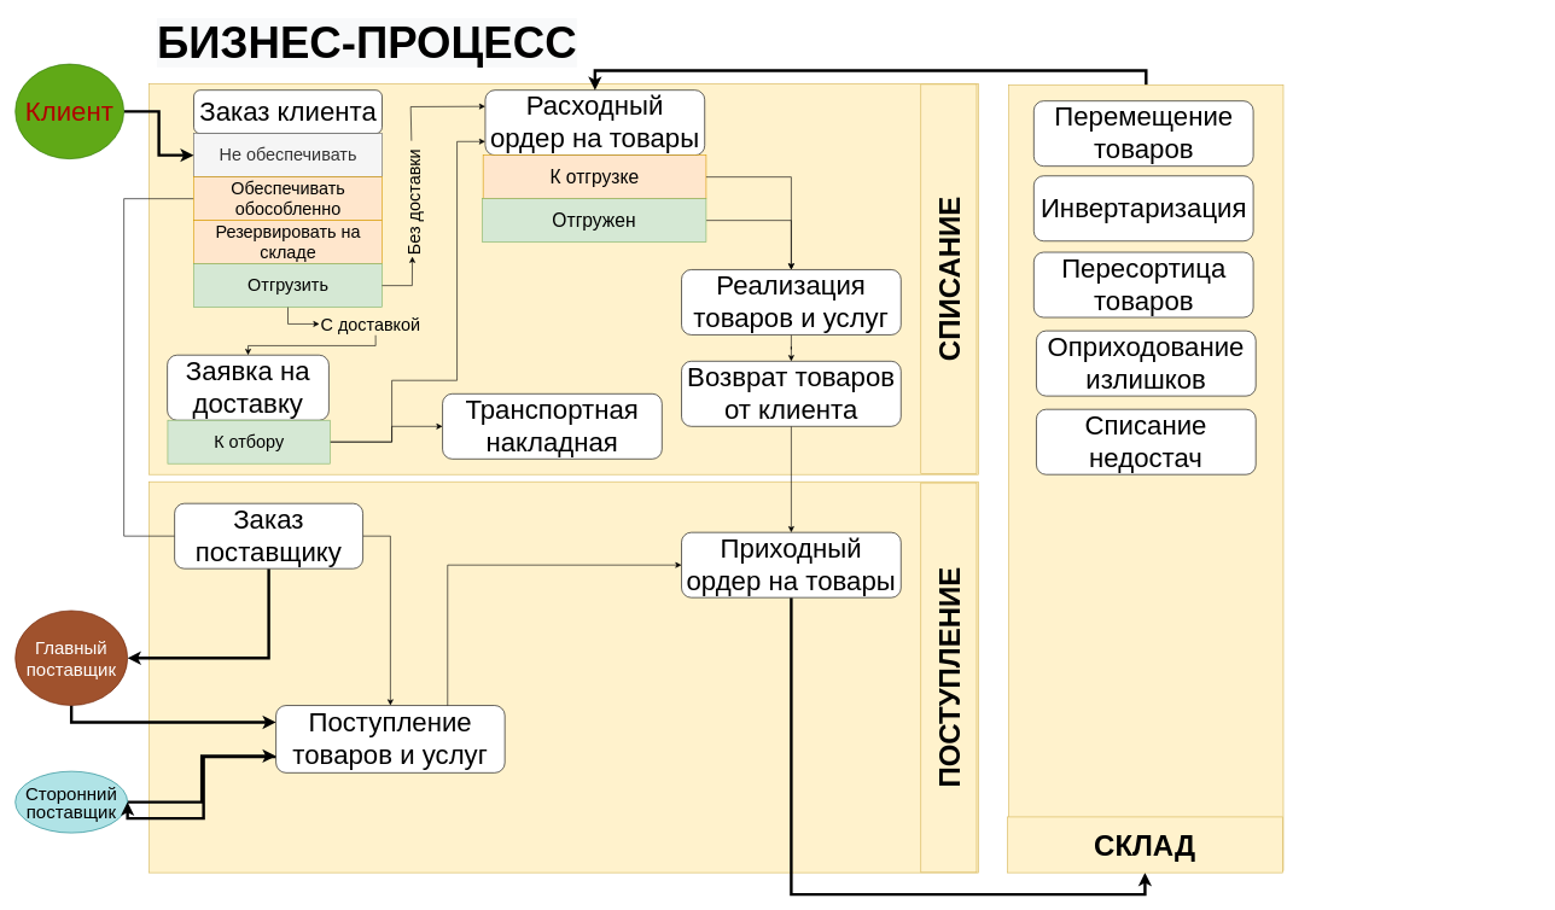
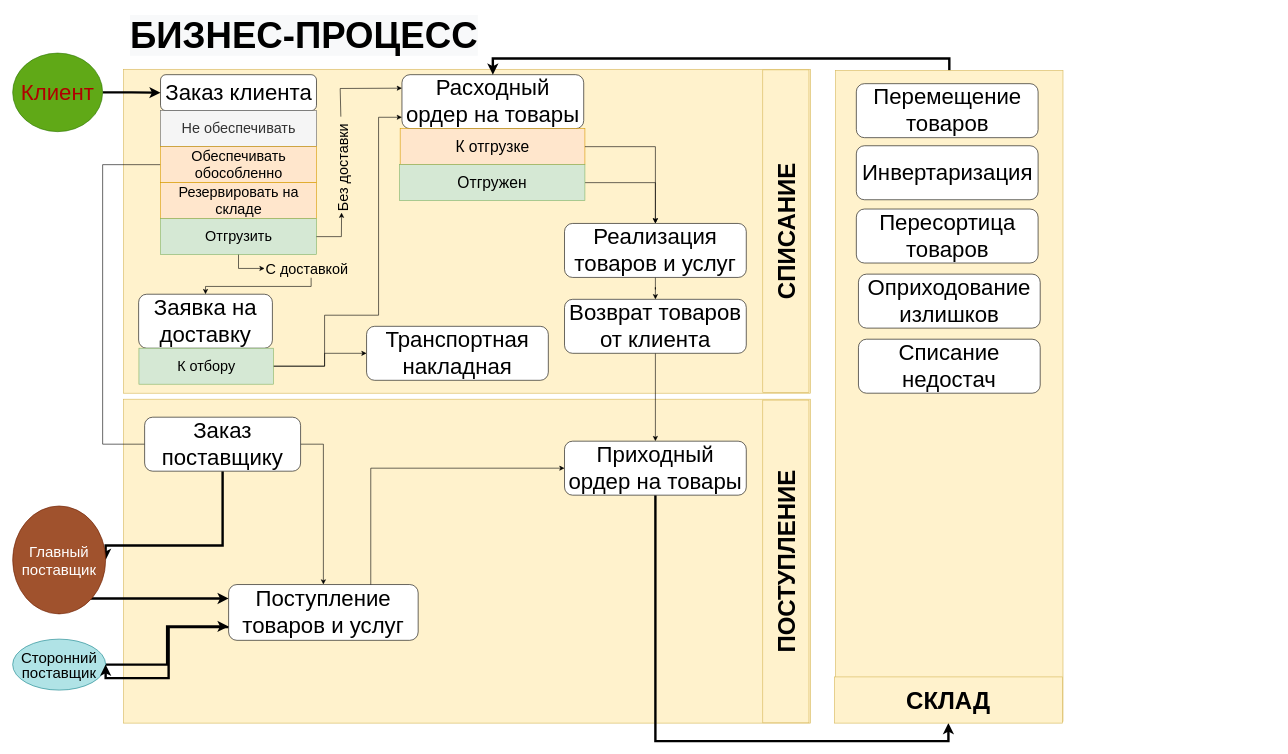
  <mxCell id="0" style=";html=1;" />
  <mxCell id="1" style=";html=1;" parent="0" />
  <mxCell id="2" style="rounded=0;whiteSpace=wrap;html=1;fillColor=#fff2cc;strokeColor=#d6b656;" value="" parent="1" vertex="1"><mxGeometry height="540" as="geometry" y="665" x="205" width="1145" /></mxCell>
  <mxCell id="3" style="rounded=0;whiteSpace=wrap;html=1;fontSize=40;rotation=-90;fontStyle=1;fillColor=#fff2cc;strokeColor=#d6b656;" value="ПОСТУПЛЕНИЕ" parent="1" vertex="1"><mxGeometry height="77" as="geometry" y="897" x="1040" width="538" /></mxCell>
  <mxCell id="4" style="rounded=0;whiteSpace=wrap;html=1;fillColor=#fff2cc;strokeColor=#d6b656;" value="" parent="1" vertex="1"><mxGeometry height="540" as="geometry" y="115" x="205" width="1145" /></mxCell>
  <mxCell id="5" style="rounded=1;whiteSpace=wrap;html=1;" value="&lt;font style=&quot;font-size: 37px&quot;&gt;Заказ клиента&lt;/font&gt;" parent="1" vertex="1"><mxGeometry height="60" as="geometry" y="124" x="266.5" width="260" /></mxCell>
  <mxCell id="6" style="rounded=0;whiteSpace=wrap;html=1;fillColor=#f5f5f5;strokeColor=#666666;fontColor=#333333;" value="&lt;font style=&quot;font-size: 24px&quot;&gt;Не обеспечивать&lt;/font&gt;" parent="1" vertex="1"><mxGeometry height="60" as="geometry" y="184" x="266.5" width="260" /></mxCell>
  <mxCell id="7" style="edgeStyle=orthogonalEdgeStyle;rounded=0;orthogonalLoop=1;jettySize=auto;html=1;entryX=0;entryY=0.5;entryDx=0;entryDy=0;fontSize=37;endArrow=none;" target="31" parent="1" edge="1" source="8"><mxGeometry as="geometry" relative="1"><Array as="points"><mxPoint y="274" x="170" /><mxPoint y="740" x="170" /></Array></mxGeometry></mxCell>
  <mxCell id="8" style="rounded=0;whiteSpace=wrap;html=1;fontSize=24;fillColor=#ffe6cc;strokeColor=#d79b00;" value="Обеспечивать обособленно" parent="1" vertex="1"><mxGeometry height="60" as="geometry" y="244" x="266.5" width="260" /></mxCell>
  <mxCell id="9" style="rounded=0;whiteSpace=wrap;html=1;fontSize=24;fillColor=#ffe6cc;strokeColor=#d79b00;" value="Резервировать на складе" parent="1" vertex="1"><mxGeometry height="60" as="geometry" y="304" x="266.5" width="260" /></mxCell>
  <mxCell id="10" style="edgeStyle=orthogonalEdgeStyle;rounded=0;orthogonalLoop=1;jettySize=auto;html=1;entryX=0.5;entryY=0;entryDx=0;entryDy=0;fontSize=26;exitX=0.517;exitY=1.018;exitDx=0;exitDy=0;exitPerimeter=0;" target="18" parent="1" edge="1" source="22"><mxGeometry as="geometry" relative="1"><Array as="points"><mxPoint y="477" x="342" /></Array></mxGeometry></mxCell>
  <mxCell id="11" style="rounded=0;whiteSpace=wrap;html=1;fontSize=24;fillColor=#d5e8d4;strokeColor=#82b366;" value="Отгрузить" parent="1" vertex="1"><mxGeometry height="60" as="geometry" y="364" x="266.5" width="260" /></mxCell>
  <mxCell id="12" style="rounded=0;whiteSpace=wrap;html=1;fontSize=40;rotation=-90;fontStyle=1;fillColor=#fff2cc;strokeColor=#d6b656;" value="СПИСАНИЕ" parent="1" vertex="1"><mxGeometry height="77" as="geometry" y="346.5" x="1040" width="538" /></mxCell>
  <mxCell id="13" style="rounded=1;whiteSpace=wrap;html=1;" value="&lt;font style=&quot;font-size: 37px&quot;&gt;Расходный ордер на товары&lt;/font&gt;" parent="1" vertex="1"><mxGeometry height="90" as="geometry" y="124" x="669" width="303" /></mxCell>
  <mxCell id="14" style="edgeStyle=orthogonalEdgeStyle;rounded=0;orthogonalLoop=1;jettySize=auto;html=1;entryX=0.5;entryY=0;entryDx=0;entryDy=0;fontSize=37;exitX=1;exitY=0.5;exitDx=0;exitDy=0;" target="27" parent="1" edge="1" source="17"><mxGeometry as="geometry" relative="1"><Array as="points"><mxPoint y="304" x="1092" /></Array></mxGeometry></mxCell>
  <mxCell id="15" style="rounded=0;whiteSpace=wrap;html=1;fillColor=#ffe6cc;strokeColor=#d79b00;fontSize=26;" value="К отгрузке" parent="1" vertex="1"><mxGeometry height="60" as="geometry" y="214" x="666" width="308" /></mxCell>
  <mxCell id="16" style="edgeStyle=orthogonalEdgeStyle;rounded=0;orthogonalLoop=1;jettySize=auto;html=1;entryX=0.5;entryY=0;entryDx=0;entryDy=0;fontSize=37;exitX=1;exitY=0.5;exitDx=0;exitDy=0;" target="27" parent="1" edge="1" source="15"><mxGeometry as="geometry" relative="1"><Array as="points"><mxPoint y="244" x="1092" /></Array></mxGeometry></mxCell>
  <mxCell id="17" style="rounded=0;whiteSpace=wrap;html=1;fontSize=26;fillColor=#d5e8d4;strokeColor=#82b366;" value="Отгружен" parent="1" vertex="1"><mxGeometry height="60" as="geometry" y="274" x="665" width="309" /></mxCell>
  <mxCell id="18" style="rounded=1;whiteSpace=wrap;html=1;" value="&lt;font style=&quot;font-size: 37px&quot;&gt;Заявка на доставку&lt;/font&gt;" parent="1" vertex="1"><mxGeometry height="90" as="geometry" y="490" x="230" width="223" /></mxCell>
  <mxCell id="19" style="edgeStyle=orthogonalEdgeStyle;rounded=0;orthogonalLoop=1;jettySize=auto;html=1;fontSize=24;exitX=1;exitY=0.5;exitDx=0;exitDy=0;" target="13" parent="1" edge="1" source="21"><mxGeometry as="geometry" relative="1"><mxPoint as="targetPoint" y="195" x="665" /><Array as="points"><mxPoint y="610" x="540" /><mxPoint y="525" x="540" /><mxPoint y="525" x="630" /><mxPoint y="195" x="630" /></Array></mxGeometry></mxCell>
  <mxCell id="20" style="edgeStyle=orthogonalEdgeStyle;rounded=0;orthogonalLoop=1;jettySize=auto;html=1;entryX=0;entryY=0.5;entryDx=0;entryDy=0;fontSize=37;exitX=1;exitY=0.5;exitDx=0;exitDy=0;" target="28" parent="1" edge="1" source="21"><mxGeometry as="geometry" relative="1"><Array as="points"><mxPoint y="610" x="540" /><mxPoint y="589" x="540" /></Array></mxGeometry></mxCell>
  <mxCell id="21" style="rounded=0;whiteSpace=wrap;html=1;fillColor=#d5e8d4;strokeColor=#82b366;fontSize=24;" value="К отбору" parent="1" vertex="1"><mxGeometry height="60" as="geometry" y="580" x="230.5" width="224" /></mxCell>
  <mxCell id="22" style="text;html=1;resizable=0;points=[];autosize=1;align=left;verticalAlign=top;spacingTop=-4;fontSize=24;" value="С доставкой" parent="1" vertex="1"><mxGeometry height="30" as="geometry" y="432" x="440" width="150" /></mxCell>
  <mxCell id="23" style="edgeStyle=orthogonalEdgeStyle;rounded=0;orthogonalLoop=1;jettySize=auto;html=1;entryX=0;entryY=0.5;entryDx=0;entryDy=0;fontSize=26;" target="22" parent="1" edge="1" source="11"><mxGeometry as="geometry" relative="1"><mxPoint as="sourcePoint" y="424" x="280" /><mxPoint as="targetPoint" y="490.333" x="456.667" /><Array as="points" /></mxGeometry></mxCell>
  <mxCell id="24" style="text;html=1;resizable=0;points=[];autosize=1;align=left;verticalAlign=top;spacingTop=-4;fontSize=24;rotation=-90;" value="Без доставки" parent="1" vertex="1"><mxGeometry height="30" as="geometry" y="259" x="489" width="160" /></mxCell>
  <mxCell id="25" style="edgeStyle=orthogonalEdgeStyle;rounded=0;orthogonalLoop=1;jettySize=auto;html=1;fontSize=26;" target="24" parent="1" edge="1" source="11"><mxGeometry as="geometry" relative="1"><mxPoint as="sourcePoint" y="393.667" x="526.5" /><mxPoint as="targetPoint" y="354" x="583" /><Array as="points"><mxPoint y="394" x="568" /></Array></mxGeometry></mxCell>
  <mxCell id="26" style="edgeStyle=orthogonalEdgeStyle;rounded=0;orthogonalLoop=1;jettySize=auto;html=1;entryX=0.5;entryY=0;entryDx=0;entryDy=0;strokeWidth=1;fontSize=25;" target="49" parent="1" edge="1" source="27"><mxGeometry as="geometry" relative="1" /></mxCell>
  <mxCell id="27" style="rounded=1;whiteSpace=wrap;html=1;fontSize=37;" value="Реализация товаров и услуг" parent="1" vertex="1"><mxGeometry height="90" as="geometry" y="372" x="940" width="303" /></mxCell>
  <mxCell id="28" style="rounded=1;whiteSpace=wrap;html=1;fontSize=37;" value="Транспортная накладная" parent="1" vertex="1"><mxGeometry height="90" as="geometry" y="543.5" x="610" width="303" /></mxCell>
  <mxCell id="29" style="edgeStyle=orthogonalEdgeStyle;rounded=0;orthogonalLoop=1;jettySize=auto;html=1;entryX=1;entryY=0.5;entryDx=0;entryDy=0;strokeWidth=4;fontSize=37;exitX=0.5;exitY=1;exitDx=0;exitDy=0;" target="35" parent="1" edge="1" source="31"><mxGeometry as="geometry" relative="1"><Array as="points"><mxPoint y="909" x="370" /></Array></mxGeometry></mxCell>
  <mxCell id="30" style="edgeStyle=orthogonalEdgeStyle;rounded=0;orthogonalLoop=1;jettySize=auto;html=1;entryX=0.5;entryY=0;entryDx=0;entryDy=0;strokeWidth=1;fontSize=37;exitX=1;exitY=0.5;exitDx=0;exitDy=0;" target="39" parent="1" edge="1" source="31"><mxGeometry as="geometry" relative="1"><Array as="points"><mxPoint y="740" x="538" /></Array></mxGeometry></mxCell>
  <mxCell id="31" style="rounded=1;whiteSpace=wrap;html=1;" value="&lt;font style=&quot;font-size: 37px&quot;&gt;Заказ поставщику&lt;/font&gt;" parent="1" vertex="1"><mxGeometry height="90" as="geometry" y="695" x="240" width="260" /></mxCell>
- <mxCell id="32" style="edgeStyle=orthogonalEdgeStyle;rounded=0;orthogonalLoop=1;jettySize=auto;html=1;fontSize=37;strokeWidth=4;" target="6" parent="1" edge="1" source="33"><mxGeometry as="geometry" relative="1" /></mxCell>
+ <mxCell id="32" style="edgeStyle=orthogonalEdgeStyle;rounded=0;orthogonalLoop=1;jettySize=auto;html=1;fontSize=37;strokeWidth=4;" target="5" parent="1" edge="1" source="33"><mxGeometry as="geometry" relative="1" /></mxCell>
  <mxCell id="33" style="ellipse;whiteSpace=wrap;html=1;fontSize=37;fillColor=#60a917;strokeColor=#2D7600;fontColor=#ffffff;" value="&lt;font color=&quot;#b00000&quot;&gt;Клиент&lt;/font&gt;" parent="1" vertex="1"><mxGeometry height="131" as="geometry" y="88" width="150" x="20" /></mxCell>
  <mxCell id="34" style="edgeStyle=orthogonalEdgeStyle;rounded=0;orthogonalLoop=1;jettySize=auto;html=1;entryX=0;entryY=0.25;entryDx=0;entryDy=0;strokeWidth=4;fontSize=37;exitX=0.5;exitY=1;exitDx=0;exitDy=0;" target="39" parent="1" edge="1" source="35"><mxGeometry as="geometry" relative="1"><Array as="points"><mxPoint y="997" x="98" /></Array><mxPoint as="sourcePoint" y="845" x="118" /></mxGeometry></mxCell>
- <mxCell id="35" style="ellipse;whiteSpace=wrap;html=1;fontSize=25;fillColor=#a0522d;strokeColor=#6D1F00;fontColor=#ffffff;align=center;" value="&lt;p style=&quot;line-height: 503%; font-size: 25px;&quot;&gt;&lt;/p&gt;&lt;div align=&quot;center&quot; style=&quot;font-size: 25px;&quot;&gt;&lt;font style=&quot;line-height: 40%; font-size: 25px;&quot;&gt;Главный поставщик&lt;/font&gt;&lt;/div&gt;&lt;p style=&quot;font-size: 25px;&quot;&gt;&lt;/p&gt;" parent="1" vertex="1"><mxGeometry height="131" as="geometry" y="843" width="155" x="20" /></mxCell>
+ <mxCell id="35" style="ellipse;whiteSpace=wrap;html=1;fontSize=25;fillColor=#a0522d;strokeColor=#6D1F00;fontColor=#ffffff;align=center;" value="&lt;p style=&quot;line-height: 503%; font-size: 25px;&quot;&gt;&lt;/p&gt;&lt;div align=&quot;center&quot; style=&quot;font-size: 25px;&quot;&gt;&lt;font style=&quot;line-height: 40%; font-size: 25px;&quot;&gt;Главный поставщик&lt;/font&gt;&lt;/div&gt;&lt;p style=&quot;font-size: 25px;&quot;&gt;&lt;/p&gt;" parent="1" vertex="1"><mxGeometry x="20" y="843" height="180" as="geometry" width="155" /></mxCell>
  <mxCell id="36" style="edgeStyle=orthogonalEdgeStyle;rounded=0;orthogonalLoop=1;jettySize=auto;html=1;strokeWidth=4;fontSize=37;entryX=0;entryY=0.75;entryDx=0;entryDy=0;" target="39" parent="1" edge="1" source="37"><mxGeometry as="geometry" relative="1"><mxPoint as="targetPoint" y="1055" x="675" /></mxGeometry></mxCell>
  <mxCell id="37" style="ellipse;whiteSpace=wrap;html=1;fontSize=25;fillColor=#b0e3e6;strokeColor=#0e8088;" value="&lt;p style=&quot;line-height: 100% ; font-size: 25px&quot;&gt;&lt;font style=&quot;font-size: 25px&quot;&gt;Сторонний поставщик&lt;/font&gt;&lt;/p&gt;" parent="1" vertex="1"><mxGeometry x="20" y="1065" height="85" as="geometry" width="155" /></mxCell>
  <mxCell id="38" style="edgeStyle=orthogonalEdgeStyle;rounded=0;orthogonalLoop=1;jettySize=auto;html=1;entryX=1;entryY=0.5;entryDx=0;entryDy=0;strokeWidth=4;fontSize=37;" target="37" parent="1" edge="1" source="39"><mxGeometry as="geometry" relative="1"><Array as="points"><mxPoint y="1045" x="280" /><mxPoint y="1130" x="280" /></Array></mxGeometry></mxCell>
  <mxCell id="39" style="rounded=1;whiteSpace=wrap;html=1;" value="&lt;font style=&quot;font-size: 37px&quot;&gt;Поступление товаров и услуг&lt;/font&gt;" parent="1" vertex="1"><mxGeometry height="93" as="geometry" y="974" x="380" width="316" /></mxCell>
  <mxCell id="40" style="edgeStyle=orthogonalEdgeStyle;rounded=0;orthogonalLoop=1;jettySize=auto;html=1;exitX=0.5;exitY=1;exitDx=0;exitDy=0;entryX=0.5;entryY=1;entryDx=0;entryDy=0;fontSize=25;strokeWidth=4;" target="47" parent="1" edge="1" source="41"><mxGeometry as="geometry" relative="1"><Array as="points"><mxPoint y="1235" x="1092" /><mxPoint y="1235" x="1580" /></Array></mxGeometry></mxCell>
  <mxCell id="41" style="rounded=1;whiteSpace=wrap;html=1;" value="&lt;font style=&quot;font-size: 37px&quot;&gt;Приходный ордер на товары&lt;/font&gt;" parent="1" vertex="1"><mxGeometry height="90" as="geometry" y="735" x="940" width="303" /></mxCell>
  <mxCell id="42" style="endArrow=classic;html=1;strokeWidth=1;fontSize=37;entryX=0;entryY=0.5;entryDx=0;entryDy=0;rounded=0;exitX=0.75;exitY=0;exitDx=0;exitDy=0;" target="41" value="" parent="1" edge="1" source="39"><mxGeometry height="50" as="geometry" width="50" relative="1"><mxPoint as="sourcePoint" y="1081.5" x="978.5" /><mxPoint as="targetPoint" y="1031.5" x="1049.211" /><Array as="points"><mxPoint y="780" x="617" /></Array></mxGeometry></mxCell>
  <mxCell id="43" style="text;html=1;resizable=0;points=[];autosize=1;align=left;verticalAlign=top;spacingTop=-4;fontSize=61;" value="&lt;span style=&quot;text-align: left ; color: rgb(0 , 0 , 0) ; text-transform: none ; line-height: 1.2 ; text-indent: 0px ; letter-spacing: normal ; font-family: &amp;#34;helvetica&amp;#34; ; font-size: 61px ; font-style: normal ; font-variant: normal ; text-decoration: none ; word-spacing: 0px ; display: inline ; white-space: nowrap ; float: none ; overflow-wrap: normal ; background-color: rgb(248 , 249 , 250)&quot;&gt;&lt;b&gt;БИЗНЕС-ПРОЦЕСС&lt;/b&gt;&lt;/span&gt;" parent="1" vertex="1"><mxGeometry x="214" y="20" height="70" as="geometry" width="600" /></mxCell>
  <mxCell id="44" style="endArrow=classic;html=1;fontSize=25;entryX=0;entryY=0.25;entryDx=0;entryDy=0;rounded=0;" target="13" value="" parent="1" edge="1" source="24"><mxGeometry height="50" as="geometry" width="50" relative="1"><mxPoint as="sourcePoint" y="189" x="566" /><mxPoint as="targetPoint" y="194" x="1400" /><Array as="points"><mxPoint y="147" x="566" /></Array></mxGeometry></mxCell>
  <mxCell id="45" style="edgeStyle=orthogonalEdgeStyle;rounded=0;orthogonalLoop=1;jettySize=auto;html=1;exitX=0;exitY=0.5;exitDx=0;exitDy=0;entryX=0.5;entryY=0;entryDx=0;entryDy=0;fontSize=25;strokeWidth=4;" target="13" parent="1" edge="1" source="46"><mxGeometry as="geometry" relative="1" /></mxCell>
  <mxCell id="46" style="rounded=0;whiteSpace=wrap;html=1;fillColor=#fff2cc;strokeColor=#d6b656;rotation=90;" value="" parent="1" vertex="1"><mxGeometry height="379" as="geometry" y="470" x="1039" width="1085" /></mxCell>
  <mxCell id="47" style="rounded=0;whiteSpace=wrap;html=1;fontSize=40;rotation=0;fontStyle=1;fillColor=#fff2cc;strokeColor=#d6b656;" value="СКЛАД" parent="1" vertex="1"><mxGeometry height="77" as="geometry" y="1128" x="1390" width="380" /></mxCell>
  <mxCell id="48" style="edgeStyle=orthogonalEdgeStyle;rounded=0;orthogonalLoop=1;jettySize=auto;html=1;entryX=0.5;entryY=0;entryDx=0;entryDy=0;strokeWidth=1;fontSize=25;" target="41" parent="1" edge="1" source="49"><mxGeometry as="geometry" relative="1" /></mxCell>
  <mxCell id="49" style="rounded=1;whiteSpace=wrap;html=1;fontSize=37;" value="Возврат товаров от клиента" parent="1" vertex="1"><mxGeometry height="90" as="geometry" y="498.5" x="940" width="303" /></mxCell>
  <mxCell id="50" style="rounded=1;whiteSpace=wrap;html=1;fontSize=37;" value="Перемещение товаров" parent="1" vertex="1"><mxGeometry height="90" as="geometry" y="139" x="1426.5" width="303" /></mxCell>
  <mxCell id="51" style="rounded=1;whiteSpace=wrap;html=1;fontSize=37;" value="Пересортица товаров" parent="1" vertex="1"><mxGeometry height="90" as="geometry" y="348" x="1426.5" width="303" /></mxCell>
  <mxCell id="52" style="rounded=1;whiteSpace=wrap;html=1;fontSize=37;" value="Инвертаризация" parent="1" vertex="1"><mxGeometry height="90" as="geometry" y="242.5" x="1426.5" width="303" /></mxCell>
  <mxCell id="53" style="rounded=1;whiteSpace=wrap;html=1;fontSize=37;" value="Оприходование излишков" parent="1" vertex="1"><mxGeometry height="90" as="geometry" y="456.5" x="1430" width="303" /></mxCell>
  <mxCell id="54" style="rounded=1;whiteSpace=wrap;html=1;fontSize=37;" value="Списание недостач" parent="1" vertex="1"><mxGeometry height="90" as="geometry" y="565" x="1430" width="303" /></mxCell>
